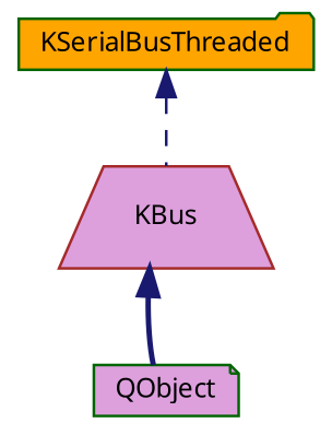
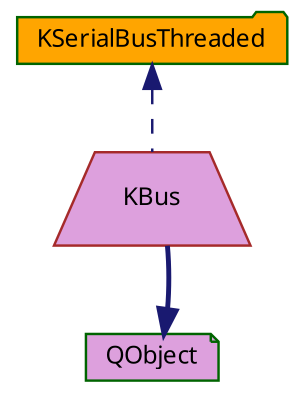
  digraph {
    fontname="Noto Sans"
    node [color=darkgreen fillcolor=plum fontname="Noto Sans" fontsize=10 style=filled]
    edge [color=midnightblue dir=back fontname="Noto Sans" fontsize=10 labelfontname=Helvetica labelfontsize=10]
    n1 [fillcolor=orange fontcolor=black height=0.2 label=KSerialBusThreaded shape=folder width=0.4]
    n2 [color=brown height=0.2 label=KBus shape=trapezium width=0.4]
    n3 [height=0.2 label=QObject shape=note width=0.4]
    n1 -> n2 [style=dashed]
-   n2 -> n3 [style=bold]
+   n3 -> n2 [style=bold]
  }
